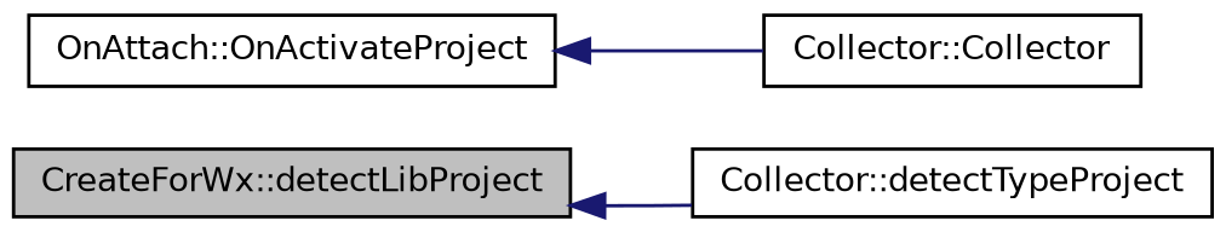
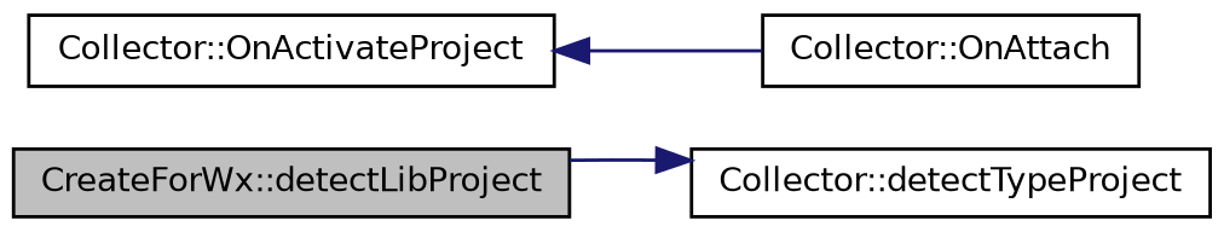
  digraph {
    rankdir=LR
    node [color=black fillcolor=white fontname=Helvetica fontsize=10 shape=record style=filled]
    edge [color=midnightblue dir=back fontname=Helvetica fontsize=10 labelfontname=Helvetica labelfontsize=10 style=solid]
    n1 [fillcolor=grey75 fontcolor=black height=0.2 label="CreateForWx::detectLibProject" width=0.4]
    n2 [height=0.2 label="Collector::detectTypeProject" width=0.4]
-   n3 [height=0.2 label="OnAttach::OnActivateProject" width=0.4]
-   n4 [height=0.2 label="Collector::Collector" width=0.4]
-   n1 -> n2
+   n3 [height=0.2 label="Collector::OnActivateProject" width=0.4]
+   n4 [height=0.2 label="Collector::OnAttach" width=0.4]
+   n2 -> n1
    n3 -> n4
  }
